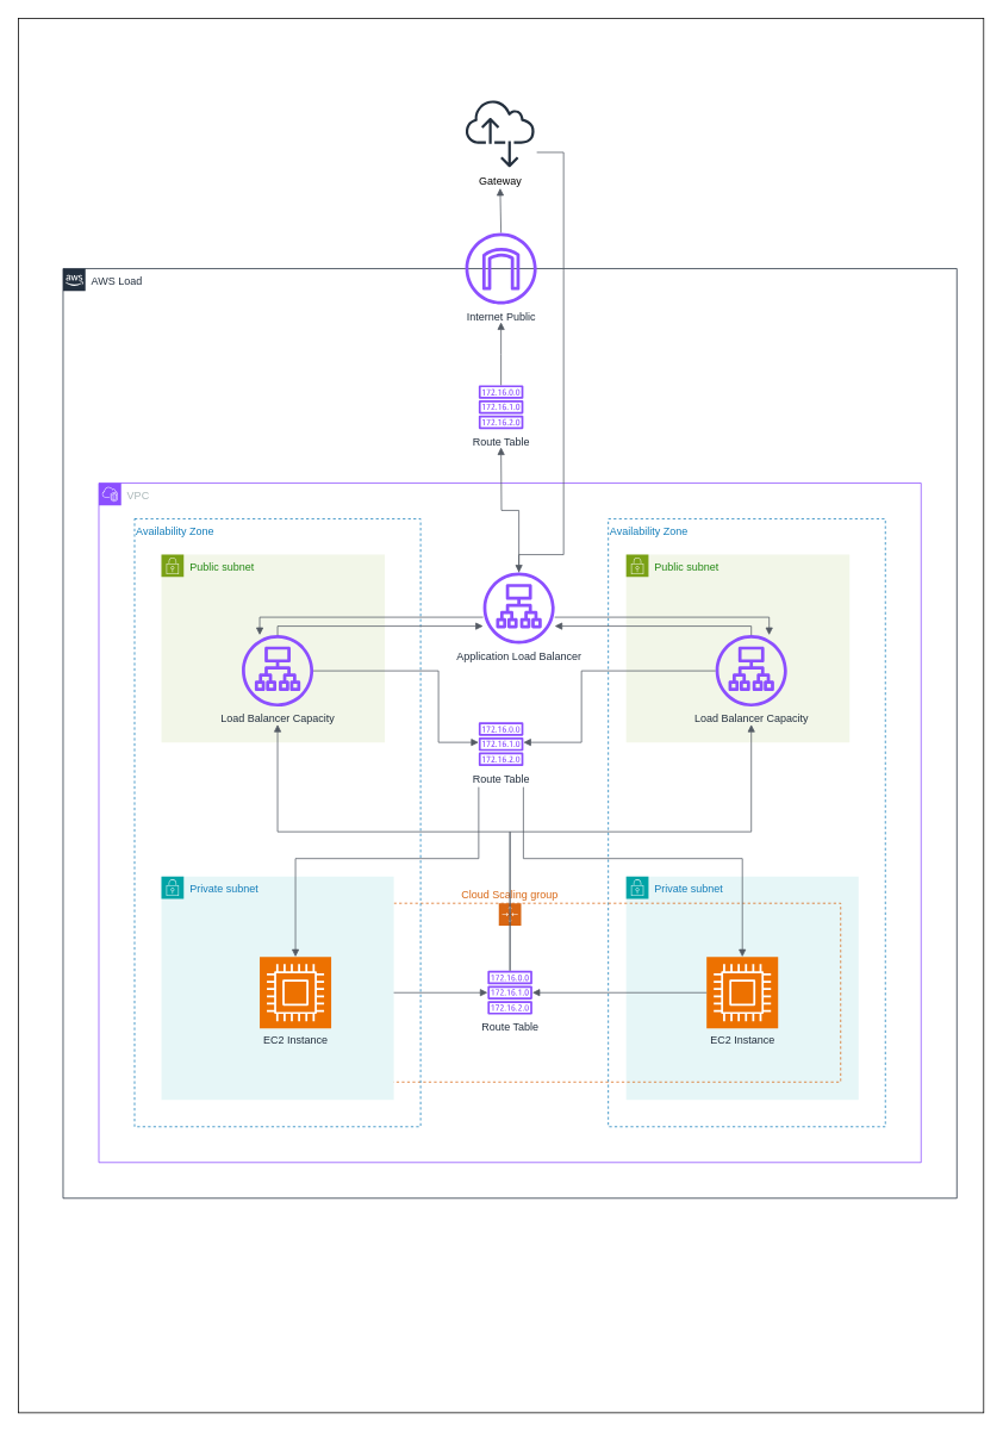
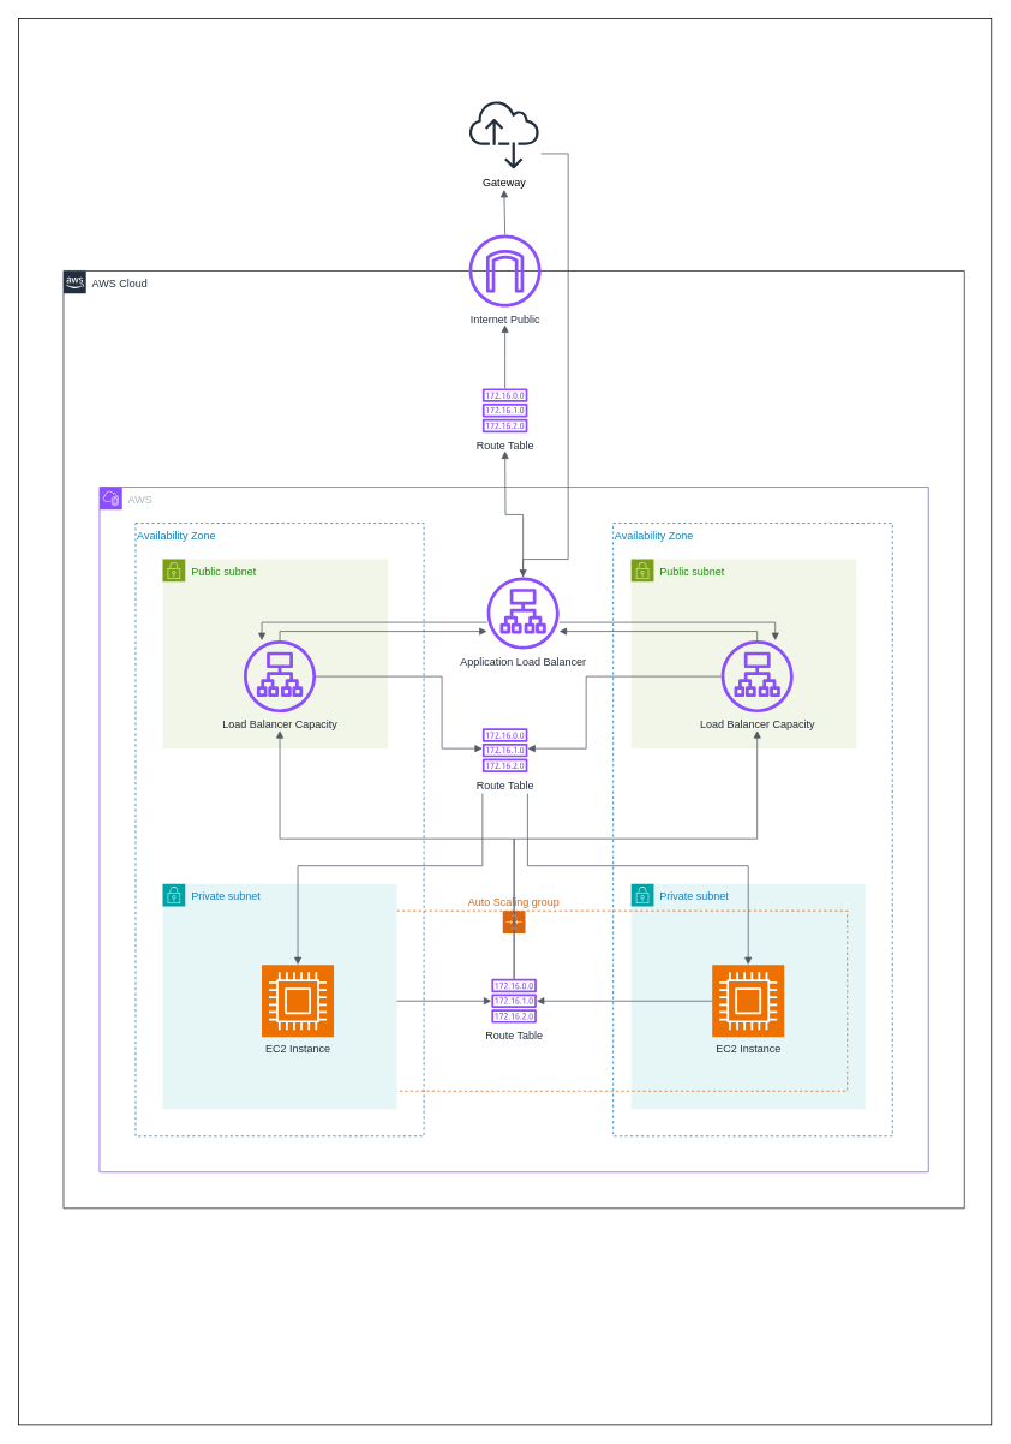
  <mxCell id="0" />
  <mxCell id="1" parent="0" />
  <mxCell id="2" value="" style="rounded=0;whiteSpace=wrap;html=1;fillColor=light-dark(#FFFFFF,#FFFFFF);" parent="1" vertex="1"><mxGeometry x="20" y="20" width="1080" height="1560" as="geometry" /></mxCell>
  <mxCell id="3" value="Availability Zone" style="fillColor=none;strokeColor=#147EBA;dashed=1;verticalAlign=top;fontStyle=0;fontColor=#147EBA;whiteSpace=wrap;html=1;align=left;" parent="1" vertex="1"><mxGeometry x="680" y="580" width="310" height="680" as="geometry" /></mxCell>
- <mxCell id="4" value="AWS Load" style="points=[[0,0],[0.25,0],[0.5,0],[0.75,0],[1,0],[1,0.25],[1,0.5],[1,0.75],[1,1],[0.75,1],[0.5,1],[0.25,1],[0,1],[0,0.75],[0,0.5],[0,0.25]];outlineConnect=0;gradientColor=none;html=1;whiteSpace=wrap;fontSize=12;fontStyle=0;container=0;pointerEvents=0;collapsible=0;recursiveResize=0;shape=mxgraph.aws4.group;grIcon=mxgraph.aws4.group_aws_cloud_alt;strokeColor=light-dark(#232F3E,#2E3034);fillColor=none;verticalAlign=top;align=left;spacingLeft=30;fontColor=light-dark(#232F3E,#060606);dashed=0;" parent="1" vertex="1"><mxGeometry x="70" y="300" width="1000" height="1040" as="geometry" /></mxCell>
- <mxCell id="5" value="VPC" style="points=[[0,0],[0.25,0],[0.5,0],[0.75,0],[1,0],[1,0.25],[1,0.5],[1,0.75],[1,1],[0.75,1],[0.5,1],[0.25,1],[0,1],[0,0.75],[0,0.5],[0,0.25]];outlineConnect=0;gradientColor=none;html=1;whiteSpace=wrap;fontSize=12;fontStyle=0;container=0;pointerEvents=0;collapsible=0;recursiveResize=0;shape=mxgraph.aws4.group;grIcon=mxgraph.aws4.group_vpc2;strokeColor=#8C4FFF;fillColor=none;verticalAlign=top;align=left;spacingLeft=30;fontColor=#AAB7B8;dashed=0;" parent="1" vertex="1"><mxGeometry x="110" y="540" width="920" height="760" as="geometry" /></mxCell>
+ <mxCell id="4" value="AWS Cloud" style="points=[[0,0],[0.25,0],[0.5,0],[0.75,0],[1,0],[1,0.25],[1,0.5],[1,0.75],[1,1],[0.75,1],[0.5,1],[0.25,1],[0,1],[0,0.75],[0,0.5],[0,0.25]];outlineConnect=0;gradientColor=none;html=1;whiteSpace=wrap;fontSize=12;fontStyle=0;container=0;pointerEvents=0;collapsible=0;recursiveResize=0;shape=mxgraph.aws4.group;grIcon=mxgraph.aws4.group_aws_cloud_alt;strokeColor=light-dark(#232F3E,#2E3034);fillColor=none;verticalAlign=top;align=left;spacingLeft=30;fontColor=light-dark(#232F3E,#060606);dashed=0;" parent="1" vertex="1"><mxGeometry x="70" y="300" width="1000" height="1040" as="geometry" /></mxCell>
+ <mxCell id="5" value="AWS" style="points=[[0,0],[0.25,0],[0.5,0],[0.75,0],[1,0],[1,0.25],[1,0.5],[1,0.75],[1,1],[0.75,1],[0.5,1],[0.25,1],[0,1],[0,0.75],[0,0.5],[0,0.25]];outlineConnect=0;gradientColor=none;html=1;whiteSpace=wrap;fontSize=12;fontStyle=0;container=0;pointerEvents=0;collapsible=0;recursiveResize=0;shape=mxgraph.aws4.group;grIcon=mxgraph.aws4.group_vpc2;strokeColor=#8C4FFF;fillColor=none;verticalAlign=top;align=left;spacingLeft=30;fontColor=#AAB7B8;dashed=0;" parent="1" vertex="1"><mxGeometry x="110" y="540" width="920" height="760" as="geometry" /></mxCell>
  <mxCell id="6" value="Private subnet" style="points=[[0,0],[0.25,0],[0.5,0],[0.75,0],[1,0],[1,0.25],[1,0.5],[1,0.75],[1,1],[0.75,1],[0.5,1],[0.25,1],[0,1],[0,0.75],[0,0.5],[0,0.25]];outlineConnect=0;gradientColor=none;html=1;whiteSpace=wrap;fontSize=12;fontStyle=0;container=1;pointerEvents=0;collapsible=0;recursiveResize=0;shape=mxgraph.aws4.group;grIcon=mxgraph.aws4.group_security_group;grStroke=0;strokeColor=#00A4A6;fillColor=#E6F6F7;verticalAlign=top;align=left;spacingLeft=30;fontColor=#147EBA;dashed=0;" parent="1" vertex="1"><mxGeometry x="700" y="980" width="260" height="250" as="geometry" /></mxCell>
- <mxCell id="7" value="Cloud Scaling group" style="points=[[0,0],[0.25,0],[0.5,0],[0.75,0],[1,0],[1,0.25],[1,0.5],[1,0.75],[1,1],[0.75,1],[0.5,1],[0.25,1],[0,1],[0,0.75],[0,0.5],[0,0.25]];outlineConnect=0;gradientColor=none;html=1;whiteSpace=wrap;fontSize=12;fontStyle=0;container=0;pointerEvents=0;collapsible=0;recursiveResize=0;shape=mxgraph.aws4.groupCenter;grIcon=mxgraph.aws4.group_auto_scaling_group;grStroke=1;strokeColor=#D86613;fillColor=none;verticalAlign=bottom;align=center;fontColor=#D86613;dashed=1;spacingTop=25;labelPosition=center;verticalLabelPosition=top;" parent="1" vertex="1"><mxGeometry x="200" y="1010" width="740" height="200" as="geometry" /></mxCell>
+ <mxCell id="7" value="Auto Scaling group" style="points=[[0,0],[0.25,0],[0.5,0],[0.75,0],[1,0],[1,0.25],[1,0.5],[1,0.75],[1,1],[0.75,1],[0.5,1],[0.25,1],[0,1],[0,0.75],[0,0.5],[0,0.25]];outlineConnect=0;gradientColor=none;html=1;whiteSpace=wrap;fontSize=12;fontStyle=0;container=0;pointerEvents=0;collapsible=0;recursiveResize=0;shape=mxgraph.aws4.groupCenter;grIcon=mxgraph.aws4.group_auto_scaling_group;grStroke=1;strokeColor=#D86613;fillColor=none;verticalAlign=bottom;align=center;fontColor=#D86613;dashed=1;spacingTop=25;labelPosition=center;verticalLabelPosition=top;" parent="1" vertex="1"><mxGeometry x="200" y="1010" width="740" height="200" as="geometry" /></mxCell>
  <mxCell id="8" value="Public subnet" style="points=[[0,0],[0.25,0],[0.5,0],[0.75,0],[1,0],[1,0.25],[1,0.5],[1,0.75],[1,1],[0.75,1],[0.5,1],[0.25,1],[0,1],[0,0.75],[0,0.5],[0,0.25]];outlineConnect=0;gradientColor=none;html=1;whiteSpace=wrap;fontSize=12;fontStyle=0;container=0;pointerEvents=0;collapsible=0;recursiveResize=0;shape=mxgraph.aws4.group;grIcon=mxgraph.aws4.group_security_group;grStroke=0;strokeColor=#7AA116;fillColor=#F2F6E8;verticalAlign=top;align=left;spacingLeft=30;fontColor=#248814;dashed=0;" parent="1" vertex="1"><mxGeometry x="700" y="620" width="250" height="210" as="geometry" /></mxCell>
  <mxCell id="9" value="Route Table" style="sketch=0;outlineConnect=0;fontColor=light-dark(#232F3E,#010101);gradientColor=none;fillColor=#8C4FFF;strokeColor=none;dashed=0;verticalLabelPosition=bottom;verticalAlign=top;align=center;html=1;fontSize=12;fontStyle=0;aspect=fixed;pointerEvents=1;shape=mxgraph.aws4.route_table;" parent="1" vertex="1"><mxGeometry x="535" y="430" width="50" height="50" as="geometry" /></mxCell>
  <mxCell id="10" value="" style="edgeStyle=orthogonalEdgeStyle;html=1;endArrow=none;elbow=vertical;startArrow=block;startFill=1;strokeColor=light-dark(#545B64,#DD0505);rounded=0;" parent="1" target="36" edge="1"><mxGeometry width="100" relative="1" as="geometry"><mxPoint x="559" y="210" as="sourcePoint" /><mxPoint x="685" y="400" as="targetPoint" /></mxGeometry></mxCell>
  <mxCell id="11" value="" style="edgeStyle=orthogonalEdgeStyle;html=1;endArrow=block;elbow=vertical;startArrow=none;endFill=1;strokeColor=light-dark(#545B64,#DD0505);rounded=0;" parent="1" source="9" edge="1"><mxGeometry width="100" relative="1" as="geometry"><mxPoint x="585" y="400" as="sourcePoint" /><mxPoint x="560" y="360" as="targetPoint" /></mxGeometry></mxCell>
  <mxCell id="12" value="" style="edgeStyle=orthogonalEdgeStyle;html=1;endArrow=none;elbow=vertical;startArrow=block;startFill=1;strokeColor=light-dark(#545B64,#DD0505);rounded=0;" parent="1" target="22" edge="1"><mxGeometry width="100" relative="1" as="geometry"><mxPoint x="560" y="500" as="sourcePoint" /><mxPoint x="685" y="600" as="targetPoint" /></mxGeometry></mxCell>
  <mxCell id="13" value="" style="edgeStyle=orthogonalEdgeStyle;html=1;endArrow=none;elbow=vertical;startArrow=block;startFill=1;strokeColor=light-dark(#545B64,#000BA8);rounded=0;" parent="1" source="22" edge="1"><mxGeometry width="100" relative="1" as="geometry"><mxPoint x="585" y="460" as="sourcePoint" /><mxPoint x="600" y="170" as="targetPoint" /><Array as="points"><mxPoint x="580" y="620" /><mxPoint x="630" y="620" /><mxPoint x="630" y="170" /></Array></mxGeometry></mxCell>
  <mxCell id="14" value="" style="edgeStyle=orthogonalEdgeStyle;html=1;endArrow=none;elbow=vertical;startArrow=block;startFill=1;strokeColor=light-dark(#545B64,#023DDF);rounded=0;" parent="1" source="15" target="22" edge="1"><mxGeometry width="100" relative="1" as="geometry"><mxPoint x="585" y="600" as="sourcePoint" /><mxPoint x="685" y="600" as="targetPoint" /><Array as="points"><mxPoint x="860" y="690" /></Array></mxGeometry></mxCell>
  <mxCell id="15" value="Load Balancer Capacity" style="sketch=0;outlineConnect=0;fontColor=light-dark(#232F3E,#000000);gradientColor=none;fillColor=#8C4FFF;strokeColor=none;dashed=0;verticalLabelPosition=bottom;verticalAlign=top;align=center;html=1;fontSize=12;fontStyle=0;aspect=fixed;pointerEvents=1;shape=mxgraph.aws4.application_load_balancer;" parent="1" vertex="1"><mxGeometry x="800" y="710" width="80" height="80" as="geometry" /></mxCell>
  <mxCell id="16" value="" style="edgeStyle=orthogonalEdgeStyle;html=1;endArrow=none;elbow=vertical;startArrow=block;startFill=1;strokeColor=light-dark(#545B64,#DA120C);rounded=0;" parent="1" source="22" target="15" edge="1"><mxGeometry width="100" relative="1" as="geometry"><mxPoint x="585" y="670" as="sourcePoint" /><mxPoint x="685" y="670" as="targetPoint" /><Array as="points"><mxPoint x="840" y="700" /></Array></mxGeometry></mxCell>
  <mxCell id="17" value="" style="edgeStyle=orthogonalEdgeStyle;html=1;endArrow=none;elbow=vertical;startArrow=block;startFill=1;strokeColor=light-dark(#545B64,#0071D5);rounded=0;" parent="1" source="21" target="15" edge="1"><mxGeometry width="100" relative="1" as="geometry"><mxPoint x="585" y="740" as="sourcePoint" /><mxPoint x="685" y="740" as="targetPoint" /><Array as="points"><mxPoint x="650" y="830" /><mxPoint x="650" y="750" /></Array></mxGeometry></mxCell>
  <mxCell id="18" value="" style="edgeStyle=orthogonalEdgeStyle;html=1;endArrow=none;elbow=vertical;startArrow=block;startFill=1;strokeColor=light-dark(#545B64,#E23E27);rounded=0;" parent="1" source="32" target="30" edge="1"><mxGeometry width="100" relative="1" as="geometry"><mxPoint x="585" y="950" as="sourcePoint" /><mxPoint x="685" y="950" as="targetPoint" /></mxGeometry></mxCell>
  <mxCell id="19" value="" style="edgeStyle=orthogonalEdgeStyle;html=1;endArrow=none;elbow=vertical;startArrow=block;startFill=1;strokeColor=light-dark(#545B64,#0209D5);rounded=0;" parent="1" source="33" edge="1"><mxGeometry width="100" relative="1" as="geometry"><mxPoint x="585" y="950" as="sourcePoint" /><mxPoint x="585" y="880" as="targetPoint" /><Array as="points"><mxPoint x="830" y="960" /><mxPoint x="585" y="960" /></Array></mxGeometry></mxCell>
  <mxCell id="20" value="" style="edgeStyle=orthogonalEdgeStyle;html=1;endArrow=none;elbow=vertical;startArrow=block;startFill=1;strokeColor=light-dark(#545B64,#EE391B);rounded=0;" parent="1" target="32" edge="1"><mxGeometry width="100" relative="1" as="geometry"><mxPoint x="840" y="810" as="sourcePoint" /><mxPoint x="685" y="950" as="targetPoint" /><Array as="points"><mxPoint x="840" y="930" /><mxPoint x="570" y="930" /></Array></mxGeometry></mxCell>
  <mxCell id="21" value="Route Table" style="sketch=0;outlineConnect=0;fontColor=light-dark(#232F3E,#000000);gradientColor=none;fillColor=#8C4FFF;strokeColor=none;dashed=0;verticalLabelPosition=bottom;verticalAlign=top;align=center;html=1;fontSize=12;fontStyle=0;aspect=fixed;pointerEvents=1;shape=mxgraph.aws4.route_table;" parent="1" vertex="1"><mxGeometry x="535" y="807" width="50" height="50" as="geometry" /></mxCell>
  <mxCell id="22" value="Application Load Balancer" style="sketch=0;outlineConnect=0;fontColor=light-dark(#232F3E,#000000);gradientColor=none;fillColor=#8C4FFF;strokeColor=none;dashed=0;verticalLabelPosition=bottom;verticalAlign=top;align=center;html=1;fontSize=12;fontStyle=0;aspect=fixed;pointerEvents=1;shape=mxgraph.aws4.application_load_balancer;" parent="1" vertex="1"><mxGeometry x="540" y="640" width="80" height="80" as="geometry" /></mxCell>
  <mxCell id="23" value="Availability Zone" style="fillColor=none;strokeColor=#147EBA;dashed=1;verticalAlign=top;fontStyle=0;fontColor=#147EBA;whiteSpace=wrap;html=1;align=left;" parent="1" vertex="1"><mxGeometry x="150" y="580" width="320" height="680" as="geometry" /></mxCell>
  <mxCell id="24" value="Public subnet" style="points=[[0,0],[0.25,0],[0.5,0],[0.75,0],[1,0],[1,0.25],[1,0.5],[1,0.75],[1,1],[0.75,1],[0.5,1],[0.25,1],[0,1],[0,0.75],[0,0.5],[0,0.25]];outlineConnect=0;gradientColor=none;html=1;whiteSpace=wrap;fontSize=12;fontStyle=0;container=0;pointerEvents=0;collapsible=0;recursiveResize=0;shape=mxgraph.aws4.group;grIcon=mxgraph.aws4.group_security_group;grStroke=0;strokeColor=#7AA116;fillColor=#F2F6E8;verticalAlign=top;align=left;spacingLeft=30;fontColor=#248814;dashed=0;" parent="1" vertex="1"><mxGeometry x="180" y="620" width="250" height="210" as="geometry" /></mxCell>
  <mxCell id="25" value="Private subnet" style="points=[[0,0],[0.25,0],[0.5,0],[0.75,0],[1,0],[1,0.25],[1,0.5],[1,0.75],[1,1],[0.75,1],[0.5,1],[0.25,1],[0,1],[0,0.75],[0,0.5],[0,0.25]];outlineConnect=0;gradientColor=none;html=1;whiteSpace=wrap;fontSize=12;fontStyle=0;container=1;pointerEvents=0;collapsible=0;recursiveResize=0;shape=mxgraph.aws4.group;grIcon=mxgraph.aws4.group_security_group;grStroke=0;strokeColor=#00A4A6;fillColor=#E6F6F7;verticalAlign=top;align=left;spacingLeft=30;fontColor=#147EBA;dashed=0;" parent="1" vertex="1"><mxGeometry x="180" y="980" width="260" height="250" as="geometry" /></mxCell>
  <mxCell id="26" value="" style="edgeStyle=orthogonalEdgeStyle;html=1;endArrow=none;elbow=vertical;startArrow=block;startFill=1;strokeColor=light-dark(#545B64,#023DDF);rounded=0;" parent="1" source="27" target="22" edge="1"><mxGeometry width="100" relative="1" as="geometry"><mxPoint x="344" y="685" as="sourcePoint" /><mxPoint x="685" y="740" as="targetPoint" /><Array as="points"><mxPoint x="290" y="690" /></Array></mxGeometry></mxCell>
  <mxCell id="27" value="Load Balancer Capacity" style="sketch=0;outlineConnect=0;fontColor=light-dark(#232F3E,#000000);gradientColor=none;fillColor=#8C4FFF;strokeColor=none;dashed=0;verticalLabelPosition=bottom;verticalAlign=top;align=center;html=1;fontSize=12;fontStyle=0;aspect=fixed;pointerEvents=1;shape=mxgraph.aws4.application_load_balancer;" parent="1" vertex="1"><mxGeometry x="270" y="710" width="80" height="80" as="geometry" /></mxCell>
  <mxCell id="28" value="" style="edgeStyle=orthogonalEdgeStyle;html=1;endArrow=none;elbow=vertical;startArrow=block;startFill=1;strokeColor=light-dark(#545B64,#DA120C);rounded=0;" parent="1" source="22" target="27" edge="1"><mxGeometry width="100" relative="1" as="geometry"><mxPoint x="585" y="670" as="sourcePoint" /><mxPoint x="685" y="670" as="targetPoint" /><Array as="points"><mxPoint x="310" y="700" /></Array></mxGeometry></mxCell>
  <mxCell id="29" value="" style="edgeStyle=orthogonalEdgeStyle;html=1;endArrow=none;elbow=vertical;startArrow=block;startFill=1;strokeColor=light-dark(#545B64,#0071D5);rounded=0;" parent="1" source="21" target="27" edge="1"><mxGeometry width="100" relative="1" as="geometry"><mxPoint x="585" y="740" as="sourcePoint" /><mxPoint x="685" y="740" as="targetPoint" /><Array as="points"><mxPoint x="490" y="830" /><mxPoint x="490" y="750" /></Array></mxGeometry></mxCell>
  <mxCell id="30" value="EC2 Instance" style="sketch=0;points=[[0,0,0],[0.25,0,0],[0.5,0,0],[0.75,0,0],[1,0,0],[0,1,0],[0.25,1,0],[0.5,1,0],[0.75,1,0],[1,1,0],[0,0.25,0],[0,0.5,0],[0,0.75,0],[1,0.25,0],[1,0.5,0],[1,0.75,0]];outlineConnect=0;fontColor=light-dark(#232F3E,#000000);fillColor=#ED7100;strokeColor=#ffffff;dashed=0;verticalLabelPosition=bottom;verticalAlign=top;align=center;html=1;fontSize=12;fontStyle=0;aspect=fixed;shape=mxgraph.aws4.resourceIcon;resIcon=mxgraph.aws4.compute;" parent="1" vertex="1"><mxGeometry x="290" y="1070" width="80" height="80" as="geometry" /></mxCell>
  <mxCell id="31" value="" style="edgeStyle=orthogonalEdgeStyle;html=1;endArrow=none;elbow=vertical;startArrow=block;startFill=1;strokeColor=light-dark(#545B64,#0209D5);rounded=0;exitX=0.5;exitY=0;exitDx=0;exitDy=0;exitPerimeter=0;" parent="1" source="30" edge="1"><mxGeometry width="100" relative="1" as="geometry"><mxPoint x="585" y="950" as="sourcePoint" /><mxPoint x="535" y="880" as="targetPoint" /><Array as="points"><mxPoint x="330" y="960" /><mxPoint x="535" y="960" /></Array></mxGeometry></mxCell>
  <mxCell id="32" value="Route Table" style="sketch=0;outlineConnect=0;fontColor=light-dark(#232F3E,#010101);gradientColor=none;fillColor=#8C4FFF;strokeColor=none;dashed=0;verticalLabelPosition=bottom;verticalAlign=top;align=center;html=1;fontSize=12;fontStyle=0;aspect=fixed;pointerEvents=1;shape=mxgraph.aws4.route_table;" parent="1" vertex="1"><mxGeometry x="545" y="1085" width="50" height="50" as="geometry" /></mxCell>
  <mxCell id="33" value="EC2 Instance" style="sketch=0;points=[[0,0,0],[0.25,0,0],[0.5,0,0],[0.75,0,0],[1,0,0],[0,1,0],[0.25,1,0],[0.5,1,0],[0.75,1,0],[1,1,0],[0,0.25,0],[0,0.5,0],[0,0.75,0],[1,0.25,0],[1,0.5,0],[1,0.75,0]];outlineConnect=0;fontColor=light-dark(#232F3E,#000000);fillColor=#ED7100;strokeColor=#ffffff;dashed=0;verticalLabelPosition=bottom;verticalAlign=top;align=center;html=1;fontSize=12;fontStyle=0;aspect=fixed;shape=mxgraph.aws4.resourceIcon;resIcon=mxgraph.aws4.compute;" parent="1" vertex="1"><mxGeometry x="790" y="1070" width="80" height="80" as="geometry" /></mxCell>
  <mxCell id="34" value="" style="edgeStyle=orthogonalEdgeStyle;html=1;endArrow=none;elbow=vertical;startArrow=block;startFill=1;strokeColor=light-dark(#545B64,#E23E27);rounded=0;entryX=0;entryY=0.5;entryDx=0;entryDy=0;entryPerimeter=0;" parent="1" source="32" target="33" edge="1"><mxGeometry width="100" relative="1" as="geometry"><mxPoint x="585" y="950" as="sourcePoint" /><mxPoint x="685" y="950" as="targetPoint" /></mxGeometry></mxCell>
  <mxCell id="35" value="Gateway" style="sketch=0;outlineConnect=0;fontColor=light-dark(#000000,#000000);gradientColor=none;fillColor=#232F3D;strokeColor=none;dashed=0;verticalLabelPosition=bottom;verticalAlign=top;align=center;html=1;fontSize=12;fontStyle=0;aspect=fixed;pointerEvents=1;shape=mxgraph.aws4.internet_alt2;" parent="1" vertex="1"><mxGeometry x="520" y="110" width="78" height="78" as="geometry" /></mxCell>
  <mxCell id="36" value="Internet Public" style="sketch=0;outlineConnect=0;fontColor=light-dark(#232F3E,#000000);gradientColor=none;fillColor=#8C4FFF;strokeColor=none;dashed=0;verticalLabelPosition=bottom;verticalAlign=top;align=center;html=1;fontSize=12;fontStyle=0;aspect=fixed;pointerEvents=1;shape=mxgraph.aws4.internet_gateway;" parent="1" vertex="1"><mxGeometry x="520" y="260" width="80" height="80" as="geometry" /></mxCell>
  <mxCell id="37" value="" style="edgeStyle=orthogonalEdgeStyle;html=1;endArrow=none;elbow=vertical;startArrow=block;startFill=1;strokeColor=light-dark(#545B64,#EE391B);rounded=0;" parent="1" target="32" edge="1"><mxGeometry width="100" relative="1" as="geometry"><mxPoint x="310" y="810" as="sourcePoint" /><mxPoint x="685" y="950" as="targetPoint" /><Array as="points"><mxPoint x="310" y="930" /><mxPoint x="570" y="930" /></Array></mxGeometry></mxCell>
